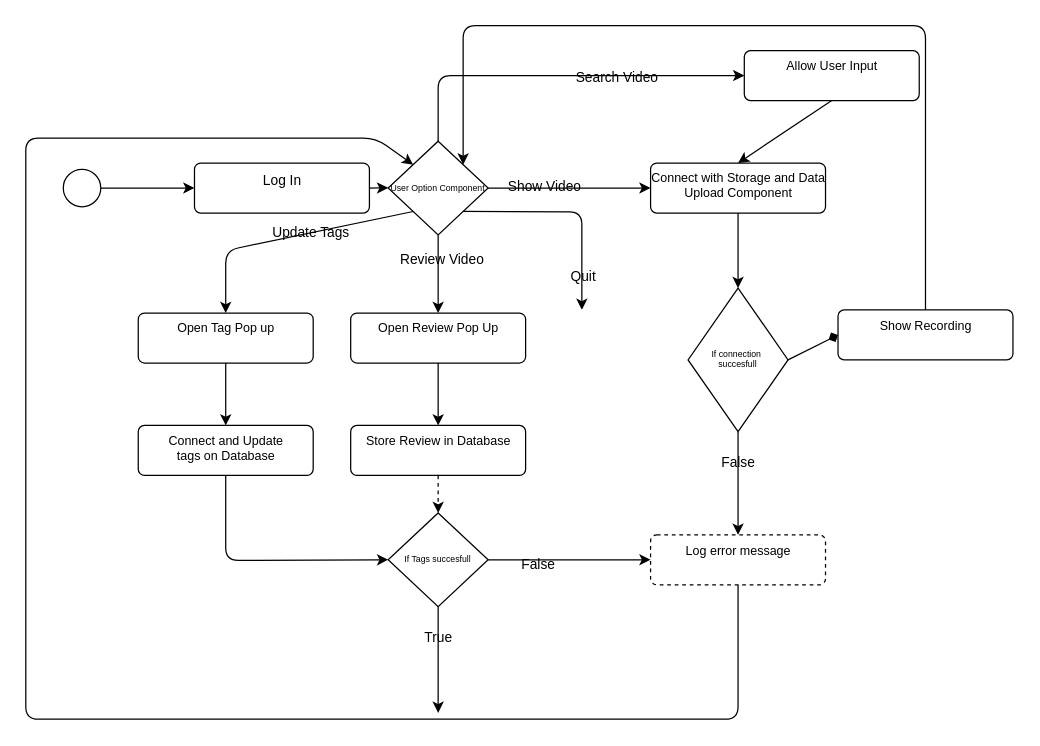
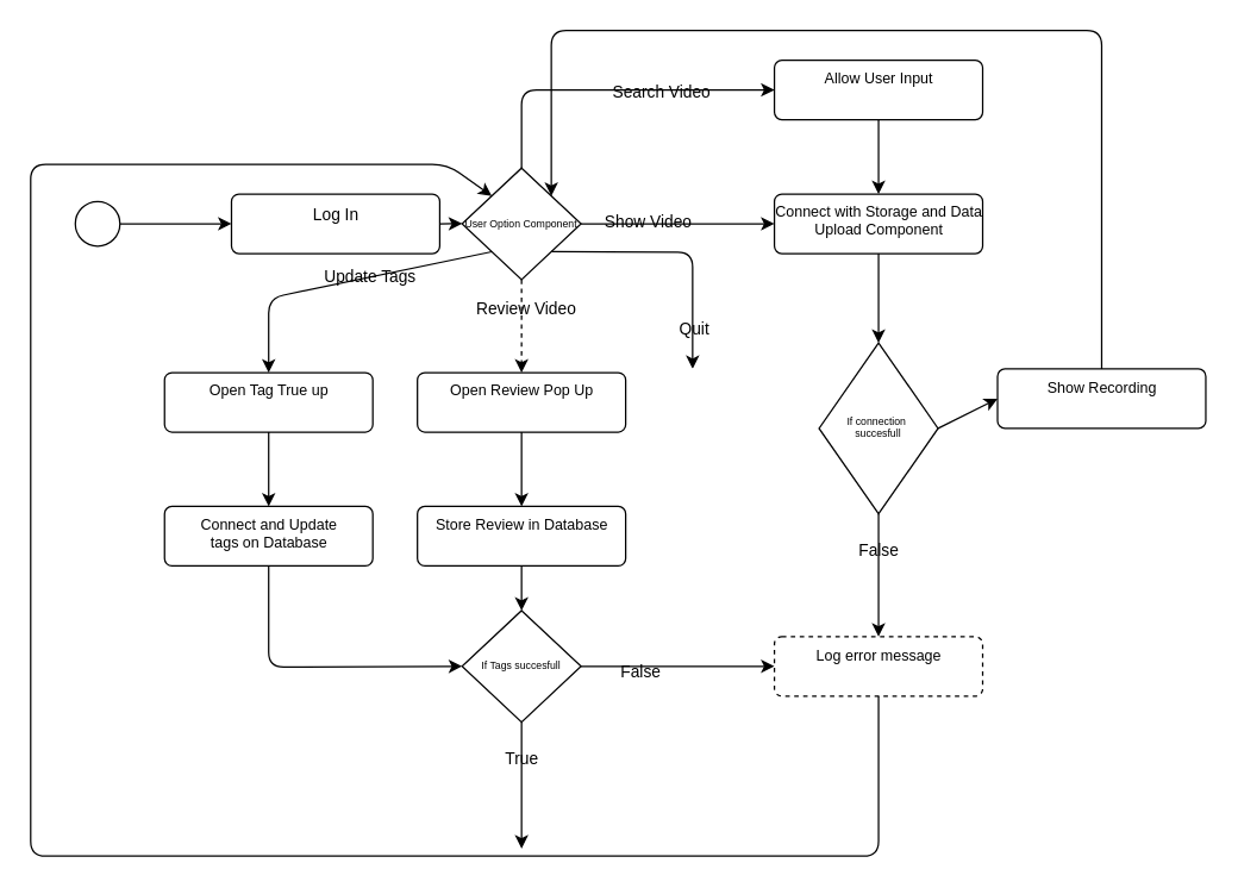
  <mxCell id="0" />
  <mxCell id="1" parent="0" />
  <mxCell id="2" style="edgeStyle=none;html=1;exitX=1;exitY=0.5;exitDx=0;exitDy=0;" edge="1" parent="1" target="4"><mxGeometry relative="1" as="geometry"><mxPoint x="80" y="150" as="sourcePoint" /></mxGeometry></mxCell>
  <mxCell id="3" style="edgeStyle=none;html=1;exitX=1;exitY=0.5;exitDx=0;exitDy=0;entryX=0;entryY=0.498;entryDx=0;entryDy=0;entryPerimeter=0;" edge="1" parent="1" source="4"><mxGeometry relative="1" as="geometry"><mxPoint x="310" y="149.82" as="targetPoint" /></mxGeometry></mxCell>
  <mxCell id="4" value="&lt;span style=&quot;font-size: 11px&quot;&gt;Log In&lt;/span&gt;" style="html=1;align=center;verticalAlign=top;rounded=1;absoluteArcSize=1;arcSize=10;dashed=0;fillColor=none;" vertex="1" parent="1"><mxGeometry x="155" y="130" width="140" height="40" as="geometry" /></mxCell>
  <mxCell id="5" style="edgeStyle=none;html=1;exitX=1;exitY=0.5;exitDx=0;exitDy=0;fontSize=11;entryX=0;entryY=0.5;entryDx=0;entryDy=0;" edge="1" parent="1" source="9" target="15"><mxGeometry relative="1" as="geometry"><mxPoint x="490" y="448" as="targetPoint" /></mxGeometry></mxCell>
  <mxCell id="6" value="False" style="edgeLabel;html=1;align=center;verticalAlign=middle;resizable=0;points=[];fontSize=11;labelBackgroundColor=none;" vertex="1" connectable="0" parent="5"><mxGeometry x="-0.396" y="-3" relative="1" as="geometry"><mxPoint as="offset" /></mxGeometry></mxCell>
  <mxCell id="7" style="edgeStyle=none;html=1;exitX=0.5;exitY=1;exitDx=0;exitDy=0;fontSize=11;" edge="1" parent="1" source="9"><mxGeometry relative="1" as="geometry"><mxPoint x="350" y="570" as="targetPoint" /></mxGeometry></mxCell>
  <mxCell id="8" value="True" style="edgeLabel;html=1;align=center;verticalAlign=middle;resizable=0;points=[];fontSize=11;labelBackgroundColor=none;" vertex="1" connectable="0" parent="7"><mxGeometry x="-0.424" y="-1" relative="1" as="geometry"><mxPoint as="offset" /></mxGeometry></mxCell>
  <mxCell id="9" value="If Tags succesfull" style="rhombus;fillColor=none;fontSize=7;" vertex="1" parent="1"><mxGeometry x="310" y="410" width="80" height="75" as="geometry" /></mxCell>
- <mxCell id="10" style="edgeStyle=none;html=1;exitX=0.5;exitY=1;exitDx=0;exitDy=0;entryX=0.5;entryY=0;entryDx=0;entryDy=0;fontSize=11;dashed=1;" edge="1" parent="1" source="11" target="9"><mxGeometry relative="1" as="geometry" /></mxCell>
+ <mxCell id="10" style="edgeStyle=none;html=1;exitX=0.5;exitY=1;exitDx=0;exitDy=0;entryX=0.5;entryY=0;entryDx=0;entryDy=0;fontSize=11;" edge="1" parent="1" source="11" target="9"><mxGeometry relative="1" as="geometry" /></mxCell>
  <mxCell id="11" value="&lt;font size=&quot;1&quot;&gt;Store Review in Database&lt;/font&gt;" style="html=1;align=center;verticalAlign=top;rounded=1;absoluteArcSize=1;arcSize=10;dashed=0;fontSize=7;fillColor=none;" vertex="1" parent="1"><mxGeometry x="280" y="340" width="140" height="40" as="geometry" /></mxCell>
  <mxCell id="12" style="edgeStyle=none;html=1;exitX=0.5;exitY=1;exitDx=0;exitDy=0;fontSize=11;" edge="1" parent="1" source="13"><mxGeometry relative="1" as="geometry"><mxPoint x="350" y="340" as="targetPoint" /></mxGeometry></mxCell>
  <mxCell id="13" value="&lt;font size=&quot;1&quot;&gt;Open Review Pop Up&lt;/font&gt;" style="html=1;align=center;verticalAlign=top;rounded=1;absoluteArcSize=1;arcSize=10;dashed=0;fontSize=7;fillColor=none;" vertex="1" parent="1"><mxGeometry x="280" y="250" width="140" height="40" as="geometry" /></mxCell>
  <mxCell id="14" style="edgeStyle=none;html=1;exitX=0.5;exitY=1;exitDx=0;exitDy=0;fontSize=11;entryX=0;entryY=0;entryDx=0;entryDy=0;" edge="1" parent="1" source="15" target="29"><mxGeometry relative="1" as="geometry"><mxPoint x="320" y="110" as="targetPoint" /><Array as="points"><mxPoint x="590" y="575" /><mxPoint x="20" y="575" /><mxPoint x="20" y="110" /><mxPoint x="300" y="110" /></Array></mxGeometry></mxCell>
  <mxCell id="15" value="&lt;font&gt;&lt;font size=&quot;1&quot;&gt;Log error message&lt;/font&gt;&lt;br&gt;&lt;/font&gt;" style="html=1;align=center;verticalAlign=top;rounded=1;absoluteArcSize=1;arcSize=10;dashed=1;fontSize=7;fillColor=none;" vertex="1" parent="1"><mxGeometry x="520" y="427.5" width="140" height="40" as="geometry" /></mxCell>
  <mxCell id="16" style="edgeStyle=none;html=1;exitX=0.5;exitY=1;exitDx=0;exitDy=0;fontSize=11;entryX=0.5;entryY=0;entryDx=0;entryDy=0;" edge="1" parent="1" source="17" target="33"><mxGeometry relative="1" as="geometry"><mxPoint x="590" y="240" as="targetPoint" /></mxGeometry></mxCell>
  <mxCell id="17" value="&lt;font size=&quot;1&quot;&gt;Connect with Storage and Data&lt;br&gt;Upload Component&lt;br&gt;&lt;/font&gt;" style="html=1;align=center;verticalAlign=top;rounded=1;absoluteArcSize=1;arcSize=10;dashed=0;fontSize=7;fillColor=none;" vertex="1" parent="1"><mxGeometry x="520" y="130" width="140" height="40" as="geometry" /></mxCell>
  <mxCell id="18" value="" style="ellipse;fillColor=#ffffff;strokeColor=#000000;labelBackgroundColor=none;fontSize=9;" vertex="1" parent="1"><mxGeometry x="50" y="135" width="30" height="30" as="geometry" /></mxCell>
  <mxCell id="19" style="edgeStyle=none;html=1;exitX=1;exitY=0.5;exitDx=0;exitDy=0;fontSize=11;" edge="1" parent="1" source="29"><mxGeometry relative="1" as="geometry"><mxPoint x="520" y="150" as="targetPoint" /></mxGeometry></mxCell>
  <mxCell id="20" value="Show Video" style="edgeLabel;html=1;align=center;verticalAlign=middle;resizable=0;points=[];fontSize=11;labelBackgroundColor=none;" vertex="1" connectable="0" parent="19"><mxGeometry x="-0.326" y="2" relative="1" as="geometry"><mxPoint as="offset" /></mxGeometry></mxCell>
- <mxCell id="21" style="edgeStyle=none;html=1;exitX=0.5;exitY=1;exitDx=0;exitDy=0;fontSize=11;entryX=0.5;entryY=0;entryDx=0;entryDy=0;" edge="1" parent="1" source="29" target="13"><mxGeometry relative="1" as="geometry"><mxPoint x="350" y="260" as="targetPoint" /></mxGeometry></mxCell>
+ <mxCell id="21" style="edgeStyle=none;html=1;exitX=0.5;exitY=1;exitDx=0;exitDy=0;fontSize=11;entryX=0.5;entryY=0;entryDx=0;entryDy=0;dashed=1;" edge="1" parent="1" source="29" target="13"><mxGeometry relative="1" as="geometry"><mxPoint x="350" y="260" as="targetPoint" /></mxGeometry></mxCell>
  <mxCell id="22" value="Review Video" style="edgeLabel;html=1;align=center;verticalAlign=middle;resizable=0;points=[];fontSize=11;labelBackgroundColor=none;" vertex="1" connectable="0" parent="21"><mxGeometry x="-0.394" y="2" relative="1" as="geometry"><mxPoint as="offset" /></mxGeometry></mxCell>
  <mxCell id="23" style="edgeStyle=none;html=1;exitX=0.5;exitY=0;exitDx=0;exitDy=0;entryX=0;entryY=0.5;entryDx=0;entryDy=0;" edge="1" parent="1" source="29" target="37"><mxGeometry relative="1" as="geometry"><mxPoint x="460" y="60" as="targetPoint" /><Array as="points"><mxPoint x="350" y="60" /></Array></mxGeometry></mxCell>
  <mxCell id="24" value="Search Video" style="edgeLabel;html=1;align=center;verticalAlign=middle;resizable=0;points=[];labelBackgroundColor=none;" vertex="1" connectable="0" parent="23"><mxGeometry x="0.312" y="-1" relative="1" as="geometry"><mxPoint as="offset" /></mxGeometry></mxCell>
  <mxCell id="25" style="edgeStyle=none;html=1;exitX=0;exitY=1;exitDx=0;exitDy=0;entryX=0.5;entryY=0;entryDx=0;entryDy=0;" edge="1" parent="1" source="29" target="39"><mxGeometry relative="1" as="geometry"><mxPoint x="190" y="200" as="targetPoint" /><Array as="points"><mxPoint x="180" y="200" /></Array></mxGeometry></mxCell>
  <mxCell id="26" value="Update Tags" style="edgeLabel;html=1;align=center;verticalAlign=middle;resizable=0;points=[];labelBackgroundColor=none;" vertex="1" connectable="0" parent="25"><mxGeometry x="-0.171" relative="1" as="geometry"><mxPoint as="offset" /></mxGeometry></mxCell>
  <mxCell id="27" style="edgeStyle=none;html=1;exitX=1;exitY=1;exitDx=0;exitDy=0;entryX=0.5;entryY=0;entryDx=0;entryDy=0;" edge="1" parent="1" source="29" target="42"><mxGeometry relative="1" as="geometry"><mxPoint x="470" y="250" as="targetPoint" /><Array as="points"><mxPoint x="465" y="169" /></Array></mxGeometry></mxCell>
  <mxCell id="28" value="Quit" style="edgeLabel;html=1;align=center;verticalAlign=middle;resizable=0;points=[];labelBackgroundColor=none;" vertex="1" connectable="0" parent="27"><mxGeometry x="0.695" relative="1" as="geometry"><mxPoint as="offset" /></mxGeometry></mxCell>
  <mxCell id="29" value="User Option Component" style="rhombus;fillColor=none;fontSize=7;" vertex="1" parent="1"><mxGeometry x="310" y="112.5" width="80" height="75" as="geometry" /></mxCell>
  <mxCell id="30" style="edgeStyle=none;html=1;exitX=0.5;exitY=1;exitDx=0;exitDy=0;entryX=0.5;entryY=0;entryDx=0;entryDy=0;fontSize=11;" edge="1" parent="1" source="33" target="15"><mxGeometry relative="1" as="geometry" /></mxCell>
  <mxCell id="31" value="False" style="edgeLabel;html=1;align=center;verticalAlign=middle;resizable=0;points=[];fontSize=11;labelBackgroundColor=none;" vertex="1" connectable="0" parent="30"><mxGeometry x="-0.421" y="-1" relative="1" as="geometry"><mxPoint as="offset" /></mxGeometry></mxCell>
- <mxCell id="32" style="edgeStyle=none;html=1;exitX=1;exitY=0.5;exitDx=0;exitDy=0;entryX=0;entryY=0.5;entryDx=0;entryDy=0;endArrow=diamond;" edge="1" parent="1" source="33" target="35"><mxGeometry relative="1" as="geometry"><mxPoint x="670" y="268" as="targetPoint" /></mxGeometry></mxCell>
+ <mxCell id="32" style="edgeStyle=none;html=1;exitX=1;exitY=0.5;exitDx=0;exitDy=0;entryX=0;entryY=0.5;entryDx=0;entryDy=0;" edge="1" parent="1" source="33" target="35"><mxGeometry relative="1" as="geometry"><mxPoint x="670" y="268" as="targetPoint" /></mxGeometry></mxCell>
  <mxCell id="33" value="If connection &#10;succesfull" style="rhombus;fillColor=none;fontSize=7;" vertex="1" parent="1"><mxGeometry x="550" y="230" width="80" height="115" as="geometry" /></mxCell>
  <mxCell id="34" style="edgeStyle=none;html=1;exitX=0.5;exitY=0;exitDx=0;exitDy=0;entryX=1;entryY=0;entryDx=0;entryDy=0;" edge="1" parent="1" source="35" target="29"><mxGeometry relative="1" as="geometry"><mxPoint x="370" y="20" as="targetPoint" /><Array as="points"><mxPoint x="740" y="20" /><mxPoint x="370" y="20" /></Array></mxGeometry></mxCell>
  <mxCell id="35" value="&lt;font size=&quot;1&quot;&gt;Show Recording&lt;br&gt;&lt;/font&gt;" style="html=1;align=center;verticalAlign=top;rounded=1;absoluteArcSize=1;arcSize=10;dashed=0;fontSize=7;fillColor=none;" vertex="1" parent="1"><mxGeometry x="670" y="247.5" width="140" height="40" as="geometry" /></mxCell>
  <mxCell id="36" style="edgeStyle=none;html=1;exitX=0.5;exitY=1;exitDx=0;exitDy=0;entryX=0.5;entryY=0;entryDx=0;entryDy=0;" edge="1" parent="1" source="37" target="17"><mxGeometry relative="1" as="geometry" /></mxCell>
- <mxCell id="37" value="&lt;font size=&quot;1&quot;&gt;Allow User Input&lt;br&gt;&lt;/font&gt;" style="html=1;align=center;verticalAlign=top;rounded=1;absoluteArcSize=1;arcSize=10;dashed=0;fontSize=7;fillColor=none;" vertex="1" parent="1"><mxGeometry x="595" y="40" width="140" height="40" as="geometry" /></mxCell>
+ <mxCell id="37" value="&lt;font size=&quot;1&quot;&gt;Allow User Input&lt;br&gt;&lt;/font&gt;" style="html=1;align=center;verticalAlign=top;rounded=1;absoluteArcSize=1;arcSize=10;dashed=0;fontSize=7;fillColor=none;" vertex="1" parent="1"><mxGeometry x="520" y="40" width="140" height="40" as="geometry" /></mxCell>
  <mxCell id="38" style="edgeStyle=none;html=1;exitX=0.5;exitY=1;exitDx=0;exitDy=0;entryX=0.5;entryY=0;entryDx=0;entryDy=0;" edge="1" parent="1" source="39" target="41"><mxGeometry relative="1" as="geometry"><mxPoint x="180" y="330" as="targetPoint" /></mxGeometry></mxCell>
- <mxCell id="39" value="&lt;font size=&quot;1&quot;&gt;Open Tag Pop up&lt;/font&gt;" style="html=1;align=center;verticalAlign=top;rounded=1;absoluteArcSize=1;arcSize=10;dashed=0;fontSize=7;fillColor=none;" vertex="1" parent="1"><mxGeometry x="110" y="250" width="140" height="40" as="geometry" /></mxCell>
+ <mxCell id="39" value="&lt;font size=&quot;1&quot;&gt;Open Tag True up&lt;/font&gt;" style="html=1;align=center;verticalAlign=top;rounded=1;absoluteArcSize=1;arcSize=10;dashed=0;fontSize=7;fillColor=none;" vertex="1" parent="1"><mxGeometry x="110" y="250" width="140" height="40" as="geometry" /></mxCell>
  <mxCell id="40" style="edgeStyle=none;html=1;exitX=0.5;exitY=1;exitDx=0;exitDy=0;entryX=0;entryY=0.5;entryDx=0;entryDy=0;" edge="1" parent="1" source="41" target="9"><mxGeometry relative="1" as="geometry"><mxPoint x="180" y="460" as="targetPoint" /><Array as="points"><mxPoint x="180" y="448" /></Array></mxGeometry></mxCell>
  <mxCell id="41" value="&lt;font size=&quot;1&quot;&gt;Connect and Update &lt;br&gt;tags on Database&lt;/font&gt;" style="html=1;align=center;verticalAlign=top;rounded=1;absoluteArcSize=1;arcSize=10;dashed=0;fontSize=7;fillColor=none;" vertex="1" parent="1"><mxGeometry x="110" y="340" width="140" height="40" as="geometry" /></mxCell>
  <mxCell id="42" value="" style="ellipse;html=1;shape=endState;fillColor=#FFFFFF;strokeColor=#FFFFFF;labelBackgroundColor=none;" vertex="1" parent="1"><mxGeometry x="450" y="247.5" width="30" height="30" as="geometry" /></mxCell>
